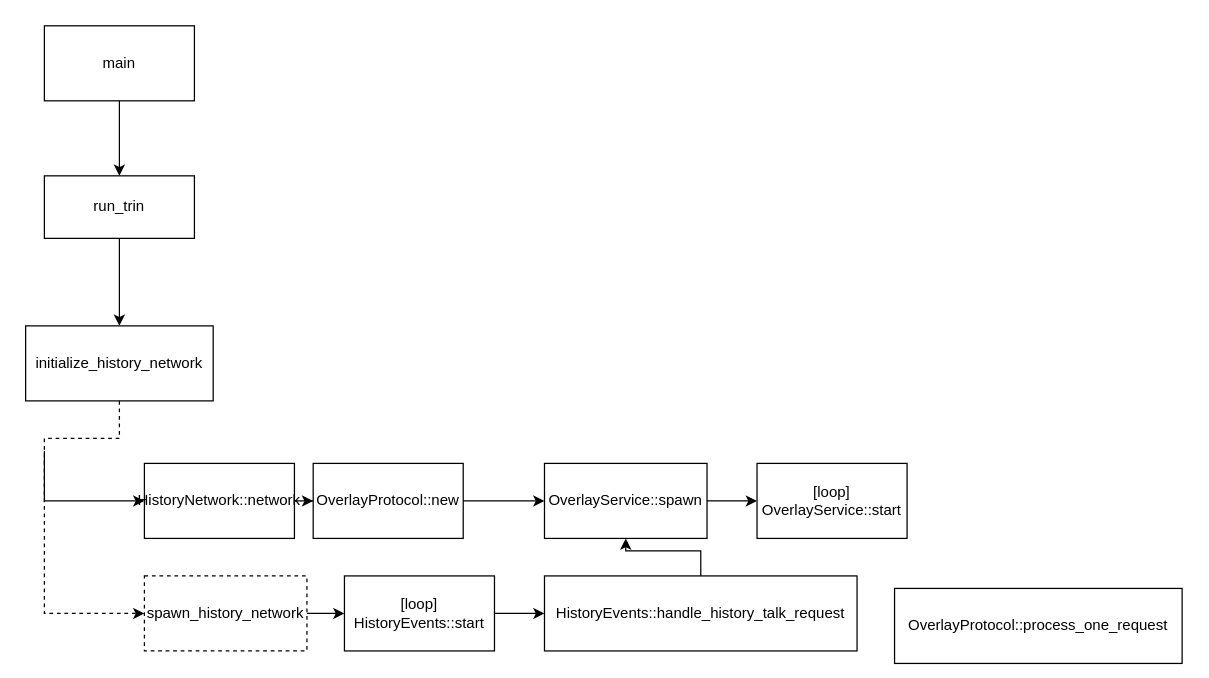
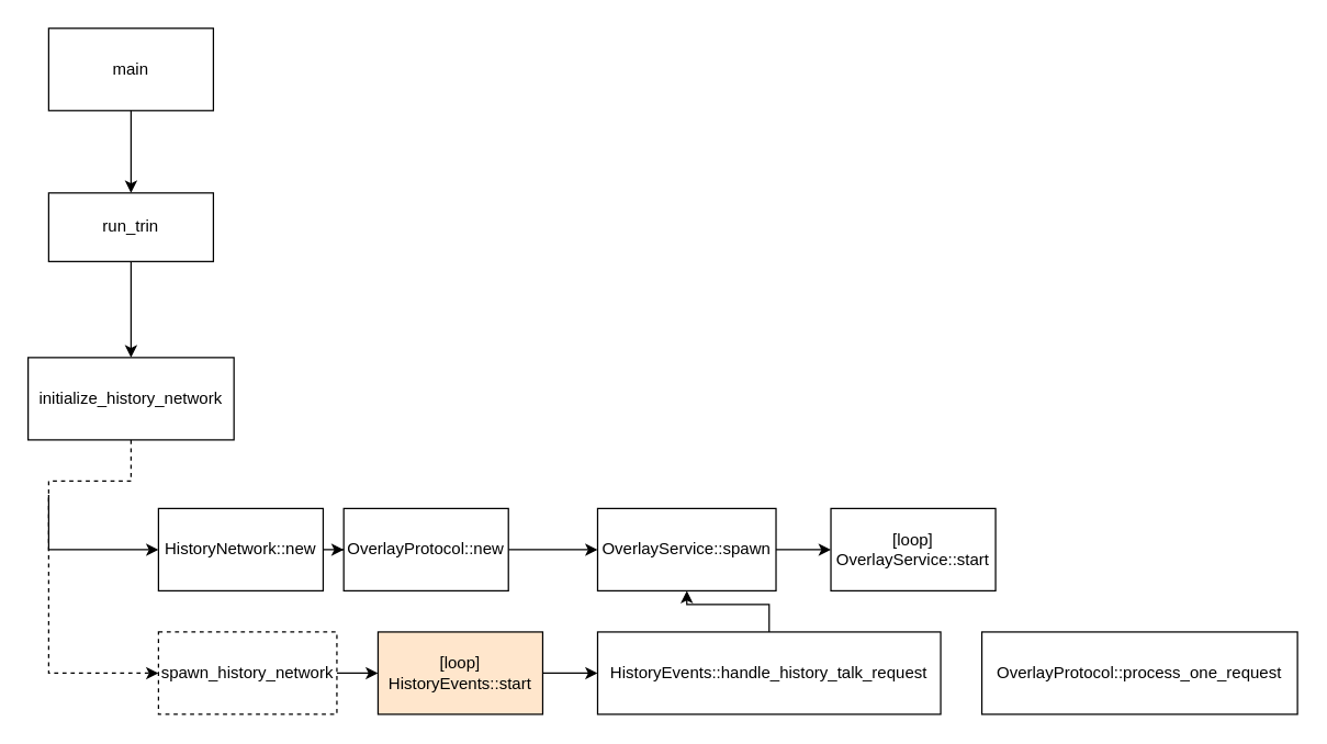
  <mxCell id="0" />
  <mxCell id="1" parent="0" />
  <mxCell id="2" value="" style="edgeStyle=orthogonalEdgeStyle;rounded=0;orthogonalLoop=1;jettySize=auto;html=1;" parent="1" source="3" target="5" edge="1"><mxGeometry relative="1" as="geometry" /></mxCell>
  <mxCell id="3" value="main" style="rounded=0;whiteSpace=wrap;html=1;" parent="1" vertex="1"><mxGeometry width="120" height="60" as="geometry" x="35" y="20" /></mxCell>
  <mxCell id="4" value="" style="edgeStyle=orthogonalEdgeStyle;rounded=0;orthogonalLoop=1;jettySize=auto;html=1;" parent="1" source="5" target="8" edge="1"><mxGeometry relative="1" as="geometry" /></mxCell>
  <mxCell id="5" value="run_trin" style="whiteSpace=wrap;html=1;" parent="1" vertex="1"><mxGeometry x="35" y="140" width="120" height="50" as="geometry" /></mxCell>
  <mxCell id="6" style="edgeStyle=orthogonalEdgeStyle;rounded=0;orthogonalLoop=1;jettySize=auto;html=1;entryX=0;entryY=0.5;entryDx=0;entryDy=0;" parent="1" target="10" edge="1"><mxGeometry relative="1" as="geometry"><mxPoint y="360" as="sourcePoint" x="35" /><Array as="points"><mxPoint y="400" x="35" /></Array></mxGeometry></mxCell>
  <mxCell id="7" style="edgeStyle=orthogonalEdgeStyle;rounded=0;orthogonalLoop=1;jettySize=auto;html=1;entryX=0;entryY=0.5;entryDx=0;entryDy=0;dashed=1;" parent="1" source="8" target="14" edge="1"><mxGeometry relative="1" as="geometry"><Array as="points"><mxPoint x="95" y="350" /><mxPoint y="350" x="35" /><mxPoint y="490" x="35" /></Array></mxGeometry></mxCell>
  <mxCell id="8" value="initialize_history_network" style="whiteSpace=wrap;html=1;" parent="1" vertex="1"><mxGeometry x="20" y="260" width="150" height="60" as="geometry" /></mxCell>
  <mxCell id="9" value="" style="edgeStyle=orthogonalEdgeStyle;rounded=0;orthogonalLoop=1;jettySize=auto;html=1;" parent="1" source="10" target="12" edge="1"><mxGeometry relative="1" as="geometry" /></mxCell>
- <mxCell id="10" value="HistoryNetwork::network" style="whiteSpace=wrap;html=1;" parent="1" vertex="1"><mxGeometry x="115" y="370" width="120" height="60" as="geometry" /></mxCell>
+ <mxCell id="10" value="HistoryNetwork::new" style="whiteSpace=wrap;html=1;" parent="1" vertex="1"><mxGeometry x="115" y="370" width="120" height="60" as="geometry" /></mxCell>
  <mxCell id="11" value="" style="edgeStyle=orthogonalEdgeStyle;rounded=0;orthogonalLoop=1;jettySize=auto;html=1;" parent="1" source="12" target="21" edge="1"><mxGeometry relative="1" as="geometry" /></mxCell>
  <mxCell id="12" value="OverlayProtocol::new" style="whiteSpace=wrap;html=1;" parent="1" vertex="1"><mxGeometry x="250" y="370" width="120" height="60" as="geometry" /></mxCell>
  <mxCell id="13" value="" style="edgeStyle=orthogonalEdgeStyle;rounded=0;orthogonalLoop=1;jettySize=auto;html=1;" parent="1" source="14" target="16" edge="1"><mxGeometry relative="1" as="geometry" /></mxCell>
  <mxCell id="14" value="spawn_history_network" style="whiteSpace=wrap;html=1;dashed=1;" parent="1" vertex="1"><mxGeometry x="115" y="460" width="130" height="60" as="geometry" /></mxCell>
  <mxCell id="15" value="" style="edgeStyle=orthogonalEdgeStyle;rounded=0;orthogonalLoop=1;jettySize=auto;html=1;" parent="1" source="16" target="18" edge="1"><mxGeometry relative="1" as="geometry" /></mxCell>
- <mxCell id="16" value="[loop] HistoryEvents::start" style="whiteSpace=wrap;html=1;" parent="1" vertex="1"><mxGeometry x="275" y="460" width="120" height="60" as="geometry" /></mxCell>
+ <mxCell id="16" value="[loop] HistoryEvents::start" style="whiteSpace=wrap;html=1;fillColor=#ffe6cc;" parent="1" vertex="1"><mxGeometry x="275" y="460" width="120" height="60" as="geometry" /></mxCell>
  <mxCell id="17" value="" style="edgeStyle=orthogonalEdgeStyle;rounded=0;orthogonalLoop=1;jettySize=auto;html=1;" parent="1" source="18" target="21" edge="1"><mxGeometry relative="1" as="geometry" /></mxCell>
  <mxCell id="18" value="HistoryEvents::handle_history_talk_request" style="whiteSpace=wrap;html=1;" parent="1" vertex="1"><mxGeometry x="435" y="460" width="250" height="60" as="geometry" /></mxCell>
- <mxCell id="19" value="OverlayProtocol::process_one_request" style="whiteSpace=wrap;html=1;" parent="1" vertex="1"><mxGeometry x="715" y="470" width="230" height="60" as="geometry" /></mxCell>
+ <mxCell id="19" value="OverlayProtocol::process_one_request" style="whiteSpace=wrap;html=1;" parent="1" vertex="1"><mxGeometry x="715" y="460" width="230" height="60" as="geometry" /></mxCell>
  <mxCell id="20" value="" style="edgeStyle=orthogonalEdgeStyle;rounded=0;orthogonalLoop=1;jettySize=auto;html=1;" parent="1" source="21" target="22" edge="1"><mxGeometry relative="1" as="geometry" /></mxCell>
  <mxCell id="21" value="OverlayService::spawn" style="whiteSpace=wrap;html=1;" parent="1" vertex="1"><mxGeometry x="435" y="370" width="130" height="60" as="geometry" /></mxCell>
  <mxCell id="22" value="[loop]&lt;br&gt;&lt;div&gt;OverlayService::start&lt;/div&gt;" style="whiteSpace=wrap;html=1;" parent="1" vertex="1"><mxGeometry x="605" y="370" width="120" height="60" as="geometry" /></mxCell>
